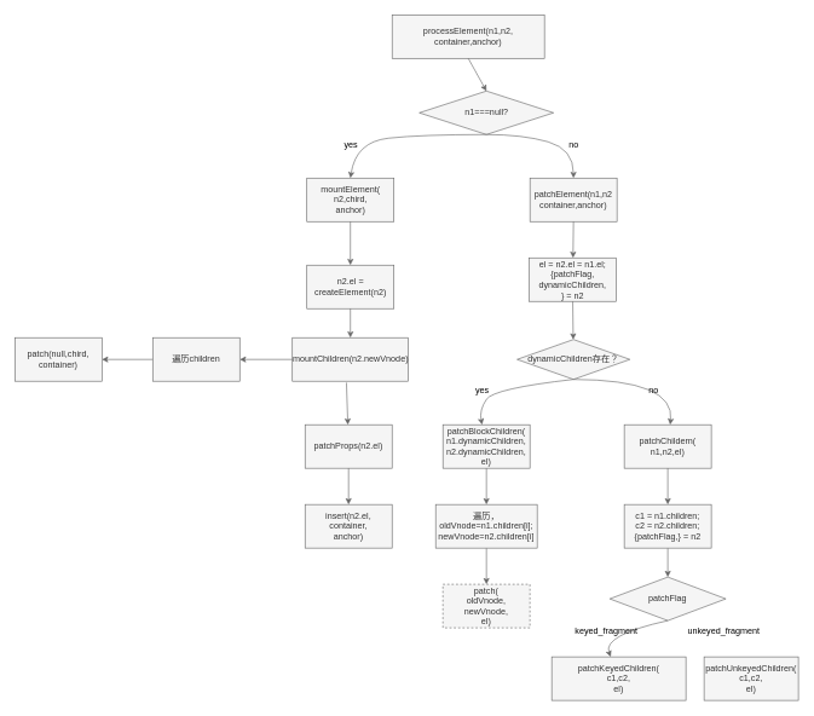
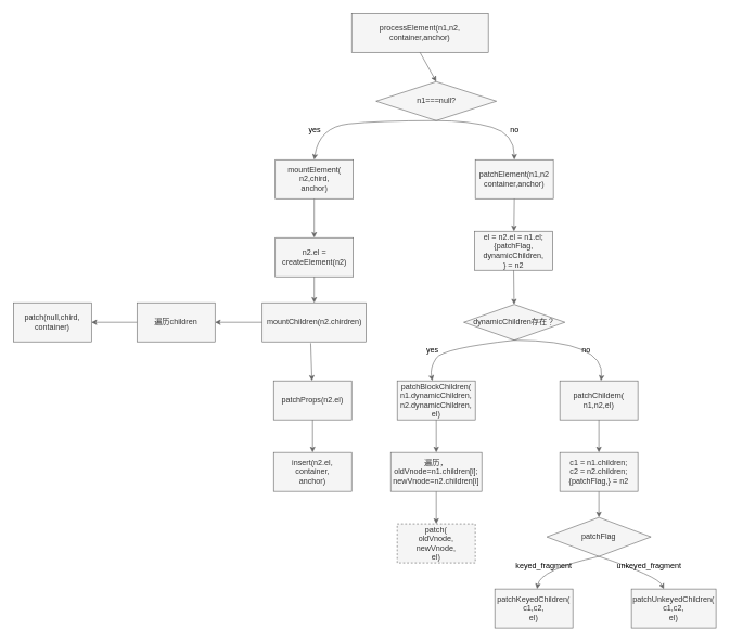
  <mxCell id="0" />
  <mxCell id="1" parent="0" />
  <mxCell id="2" value="processElement(n1,n2,&lt;br&gt;container,anchor)" style="rounded=0;whiteSpace=wrap;html=1;fillColor=#f5f5f5;fontColor=#333333;strokeColor=#666666;" vertex="1" parent="1"><mxGeometry x="540" y="20" width="210" height="60" as="geometry" /></mxCell>
  <mxCell id="3" value="mountElement(&lt;br&gt;n2,chird,&lt;br&gt;anchor)" style="rounded=0;whiteSpace=wrap;html=1;fillColor=#f5f5f5;fontColor=#333333;strokeColor=#666666;" vertex="1" parent="1"><mxGeometry x="422.5" y="245" width="120" height="60" as="geometry" /></mxCell>
  <mxCell id="4" value="n1===null?" style="rhombus;whiteSpace=wrap;html=1;fillColor=#f5f5f5;fontColor=#333333;strokeColor=#666666;" vertex="1" parent="1"><mxGeometry x="577.5" y="125" width="185" height="60" as="geometry" /></mxCell>
  <mxCell id="5" value="" style="endArrow=classic;html=1;exitX=0.5;exitY=1;exitDx=0;exitDy=0;entryX=0.5;entryY=0;entryDx=0;entryDy=0;fillColor=#f5f5f5;strokeColor=#666666;" edge="1" parent="1" source="2" target="4"><mxGeometry width="50" height="50" relative="1" as="geometry"><mxPoint x="620" y="315" as="sourcePoint" /><mxPoint x="670" y="265" as="targetPoint" /></mxGeometry></mxCell>
  <mxCell id="6" value="" style="curved=1;endArrow=classic;html=1;exitX=0.5;exitY=1;exitDx=0;exitDy=0;entryX=0.5;entryY=0;entryDx=0;entryDy=0;fillColor=#f5f5f5;strokeColor=#666666;" edge="1" parent="1" source="4" target="3"><mxGeometry width="50" height="50" relative="1" as="geometry"><mxPoint x="620" y="315" as="sourcePoint" /><mxPoint x="640" y="265" as="targetPoint" /><Array as="points"><mxPoint x="580" y="185" /><mxPoint x="490" y="195" /></Array></mxGeometry></mxCell>
  <mxCell id="7" value="patchElement(n1,n2&lt;br&gt;container,anchor)" style="rounded=0;whiteSpace=wrap;html=1;fillColor=#f5f5f5;fontColor=#333333;strokeColor=#666666;" vertex="1" parent="1"><mxGeometry x="730" y="245" width="120" height="60" as="geometry" /></mxCell>
  <mxCell id="8" value="" style="curved=1;endArrow=classic;html=1;exitX=0.5;exitY=1;exitDx=0;exitDy=0;entryX=0.5;entryY=0;entryDx=0;entryDy=0;fillColor=#f5f5f5;strokeColor=#666666;" edge="1" parent="1" target="7" source="4"><mxGeometry width="50" height="50" relative="1" as="geometry"><mxPoint x="845" y="185" as="sourcePoint" /><mxPoint x="850" y="265" as="targetPoint" /><Array as="points"><mxPoint x="720" y="185" /><mxPoint x="790" y="205" /></Array></mxGeometry></mxCell>
  <mxCell id="9" value="&lt;font color=&quot;#000000&quot;&gt;yes&lt;/font&gt;" style="text;html=1;align=center;verticalAlign=middle;resizable=0;points=[];autosize=1;strokeColor=none;fillColor=none;" vertex="1" parent="1"><mxGeometry x="462.5" y="185" width="40" height="30" as="geometry" /></mxCell>
  <mxCell id="10" value="no" style="text;html=1;align=center;verticalAlign=middle;resizable=0;points=[];autosize=1;strokeColor=none;fillColor=none;fontColor=#000000;" vertex="1" parent="1"><mxGeometry x="770" y="185" width="40" height="30" as="geometry" /></mxCell>
  <mxCell id="11" value="" style="endArrow=classic;html=1;fontColor=#000000;exitX=0.5;exitY=1;exitDx=0;exitDy=0;fillColor=#f5f5f5;strokeColor=#666666;entryX=0.5;entryY=0;entryDx=0;entryDy=0;entryPerimeter=0;" edge="1" parent="1" source="3" target="12"><mxGeometry width="50" height="50" relative="1" as="geometry"><mxPoint x="620" y="285" as="sourcePoint" /><mxPoint x="480" y="355" as="targetPoint" /></mxGeometry></mxCell>
  <mxCell id="12" value="n2.el = createElement(n2)" style="rounded=0;whiteSpace=wrap;html=1;fontColor=#333333;fillColor=#f5f5f5;strokeColor=#666666;" vertex="1" parent="1"><mxGeometry x="422.5" y="365" width="120" height="60" as="geometry" /></mxCell>
  <mxCell id="13" value="" style="endArrow=classic;html=1;fontColor=#000000;exitX=0.5;exitY=1;exitDx=0;exitDy=0;fillColor=#f5f5f5;strokeColor=#666666;" edge="1" parent="1" source="12" target="14"><mxGeometry width="50" height="50" relative="1" as="geometry"><mxPoint x="620" y="385" as="sourcePoint" /><mxPoint x="480" y="485" as="targetPoint" /></mxGeometry></mxCell>
- <mxCell id="14" value="mountChildren(n2.newVnode)" style="rounded=0;whiteSpace=wrap;html=1;fontColor=#333333;fillColor=#f5f5f5;strokeColor=#666666;" vertex="1" parent="1"><mxGeometry x="402.5" y="465" width="160" height="60" as="geometry" /></mxCell>
+ <mxCell id="14" value="mountChildren(n2.chirdren)" style="rounded=0;whiteSpace=wrap;html=1;fontColor=#333333;fillColor=#f5f5f5;strokeColor=#666666;" vertex="1" parent="1"><mxGeometry x="402.5" y="465" width="160" height="60" as="geometry" /></mxCell>
  <mxCell id="15" value="" style="endArrow=classic;html=1;fontColor=#000000;exitX=0.466;exitY=1.033;exitDx=0;exitDy=0;exitPerimeter=0;fillColor=#f5f5f5;strokeColor=#666666;" edge="1" parent="1" source="14" target="17"><mxGeometry width="50" height="50" relative="1" as="geometry"><mxPoint x="620" y="585" as="sourcePoint" /><mxPoint x="480" y="615" as="targetPoint" /></mxGeometry></mxCell>
  <mxCell id="16" style="edgeStyle=none;html=1;fontColor=#000000;exitX=0.5;exitY=1;exitDx=0;exitDy=0;fillColor=#f5f5f5;strokeColor=#666666;" edge="1" parent="1" source="39" target="40"><mxGeometry relative="1" as="geometry"><mxPoint x="920" y="805" as="targetPoint" /><mxPoint x="930" y="835" as="sourcePoint" /></mxGeometry></mxCell>
  <mxCell id="17" value="patchProps(n2.el)" style="rounded=0;whiteSpace=wrap;html=1;fontColor=#333333;fillColor=#f5f5f5;strokeColor=#666666;" vertex="1" parent="1"><mxGeometry x="420" y="585" width="120" height="60" as="geometry" /></mxCell>
  <mxCell id="18" value="" style="endArrow=classic;html=1;fontColor=#000000;exitX=0.5;exitY=1;exitDx=0;exitDy=0;fillColor=#f5f5f5;strokeColor=#666666;" edge="1" parent="1" source="17" target="19"><mxGeometry width="50" height="50" relative="1" as="geometry"><mxPoint x="620" y="385" as="sourcePoint" /><mxPoint x="480" y="705" as="targetPoint" /></mxGeometry></mxCell>
  <mxCell id="19" value="insert(n2.el,&lt;br&gt;container,&lt;br&gt;anchor)" style="rounded=0;whiteSpace=wrap;html=1;fontColor=#333333;fillColor=#f5f5f5;strokeColor=#666666;" vertex="1" parent="1"><mxGeometry x="420" y="695" width="120" height="60" as="geometry" /></mxCell>
  <mxCell id="20" value="" style="endArrow=classic;html=1;fontColor=#000000;exitX=0;exitY=0.5;exitDx=0;exitDy=0;fillColor=#f5f5f5;strokeColor=#666666;" edge="1" parent="1" source="14" target="21"><mxGeometry width="50" height="50" relative="1" as="geometry"><mxPoint x="620" y="465" as="sourcePoint" /><mxPoint x="330" y="495" as="targetPoint" /></mxGeometry></mxCell>
  <mxCell id="21" value="遍历children" style="rounded=0;whiteSpace=wrap;html=1;fontColor=#333333;fillColor=#f5f5f5;strokeColor=#666666;" vertex="1" parent="1"><mxGeometry x="210" y="465" width="120" height="60" as="geometry" /></mxCell>
  <mxCell id="22" value="" style="endArrow=classic;html=1;fontColor=#000000;exitX=0;exitY=0.5;exitDx=0;exitDy=0;fillColor=#f5f5f5;strokeColor=#666666;" edge="1" parent="1" source="21" target="23"><mxGeometry width="50" height="50" relative="1" as="geometry"><mxPoint x="390" y="465" as="sourcePoint" /><mxPoint x="140" y="495" as="targetPoint" /></mxGeometry></mxCell>
  <mxCell id="23" value="patch(null,chird,&lt;br&gt;container)" style="rounded=0;whiteSpace=wrap;html=1;fontColor=#333333;fillColor=#f5f5f5;strokeColor=#666666;" vertex="1" parent="1"><mxGeometry x="20" y="465" width="120" height="60" as="geometry" /></mxCell>
  <mxCell id="24" value="" style="endArrow=classic;html=1;fontColor=#000000;exitX=0.5;exitY=1;exitDx=0;exitDy=0;fillColor=#f5f5f5;strokeColor=#666666;" edge="1" parent="1" source="7" target="25"><mxGeometry width="50" height="50" relative="1" as="geometry"><mxPoint x="570" y="445" as="sourcePoint" /><mxPoint x="790" y="365" as="targetPoint" /></mxGeometry></mxCell>
  <mxCell id="25" value="el = n2.el = n1.el;&lt;br&gt;{patchFlag,&lt;br&gt;dynamicChildren,&lt;br&gt;} = n2" style="rounded=0;whiteSpace=wrap;html=1;fontColor=#333333;fillColor=#f5f5f5;strokeColor=#666666;" vertex="1" parent="1"><mxGeometry x="729" y="355" width="120" height="60" as="geometry" /></mxCell>
  <mxCell id="26" value="" style="endArrow=classic;html=1;fontColor=#000000;exitX=0.5;exitY=1;exitDx=0;exitDy=0;fillColor=#f5f5f5;strokeColor=#666666;" edge="1" parent="1" source="25" target="27"><mxGeometry width="50" height="50" relative="1" as="geometry"><mxPoint x="570" y="415" as="sourcePoint" /><mxPoint x="789" y="475" as="targetPoint" /></mxGeometry></mxCell>
  <mxCell id="27" value="dynamicChildren存在？" style="rhombus;whiteSpace=wrap;html=1;fontColor=#333333;fillColor=#f5f5f5;strokeColor=#666666;" vertex="1" parent="1"><mxGeometry x="712.25" y="467.5" width="155.5" height="55" as="geometry" /></mxCell>
  <mxCell id="28" value="" style="curved=1;endArrow=classic;html=1;fontColor=#000000;exitX=0.5;exitY=1;exitDx=0;exitDy=0;fillColor=#f5f5f5;strokeColor=#666666;" edge="1" parent="1" source="27" target="29"><mxGeometry width="50" height="50" relative="1" as="geometry"><mxPoint x="570" y="605" as="sourcePoint" /><mxPoint x="960" y="605" as="targetPoint" /><Array as="points"><mxPoint x="930" y="523" /></Array></mxGeometry></mxCell>
  <mxCell id="29" value="patchChildern(&lt;br&gt;n1,n2,el)" style="rounded=0;whiteSpace=wrap;html=1;fontColor=#333333;fillColor=#f5f5f5;strokeColor=#666666;" vertex="1" parent="1"><mxGeometry x="860" y="585" width="120" height="60" as="geometry" /></mxCell>
  <mxCell id="30" value="" style="curved=1;endArrow=classic;html=1;fontColor=#000000;exitX=0.5;exitY=1;exitDx=0;exitDy=0;fillColor=#f5f5f5;strokeColor=#666666;" edge="1" parent="1" target="31" source="27"><mxGeometry width="50" height="50" relative="1" as="geometry"><mxPoint x="520" y="532.5" as="sourcePoint" /><mxPoint x="690" y="615" as="targetPoint" /><Array as="points"><mxPoint x="680" y="535" /><mxPoint x="660" y="565" /></Array></mxGeometry></mxCell>
  <mxCell id="31" value="patchBlockChildren(&lt;br&gt;n1.dynamicChildren,&lt;br&gt;n2.dynamicChildren,&lt;br&gt;el)" style="rounded=0;whiteSpace=wrap;html=1;fontColor=#333333;fillColor=#f5f5f5;strokeColor=#666666;" vertex="1" parent="1"><mxGeometry x="610" y="585" width="120" height="60" as="geometry" /></mxCell>
  <mxCell id="32" value="yes" style="text;html=1;align=center;verticalAlign=middle;resizable=0;points=[];autosize=1;strokeColor=none;fillColor=none;fontColor=#000000;" vertex="1" parent="1"><mxGeometry x="644" y="522.5" width="40" height="30" as="geometry" /></mxCell>
  <mxCell id="33" value="no" style="text;html=1;align=center;verticalAlign=middle;resizable=0;points=[];autosize=1;strokeColor=none;fillColor=none;fontColor=#000000;" vertex="1" parent="1"><mxGeometry x="880" y="522.5" width="40" height="30" as="geometry" /></mxCell>
  <mxCell id="34" value="" style="endArrow=classic;html=1;fontColor=#000000;exitX=0.5;exitY=1;exitDx=0;exitDy=0;fillColor=#f5f5f5;strokeColor=#666666;entryX=0.5;entryY=0;entryDx=0;entryDy=0;" edge="1" parent="1" source="31" target="36"><mxGeometry width="50" height="50" relative="1" as="geometry"><mxPoint x="570" y="875" as="sourcePoint" /><mxPoint x="670" y="715" as="targetPoint" /></mxGeometry></mxCell>
  <mxCell id="35" value="" style="edgeStyle=none;html=1;fontColor=#000000;fillColor=#f5f5f5;strokeColor=#666666;" edge="1" parent="1" source="36" target="37"><mxGeometry relative="1" as="geometry" /></mxCell>
  <mxCell id="36" value="遍历，&lt;br&gt;oldVnode=n1.children[i];&lt;br&gt;newVnode=n2.children[i]" style="rounded=0;whiteSpace=wrap;html=1;fontColor=#333333;fillColor=#f5f5f5;strokeColor=#666666;" vertex="1" parent="1"><mxGeometry x="600" y="695" width="140" height="60" as="geometry" /></mxCell>
  <mxCell id="37" value="patch(&lt;br&gt;oldVnode,&lt;br&gt;newVnode,&lt;br&gt;el)" style="rounded=0;whiteSpace=wrap;html=1;fontColor=#333333;fillColor=#f5f5f5;strokeColor=#666666;dashed=1;" vertex="1" parent="1"><mxGeometry x="610" y="805" width="120" height="60" as="geometry" /></mxCell>
  <mxCell id="38" value="" style="endArrow=classic;html=1;fontColor=#000000;exitX=0.5;exitY=1;exitDx=0;exitDy=0;fillColor=#f5f5f5;strokeColor=#666666;entryX=0.5;entryY=0;entryDx=0;entryDy=0;" edge="1" parent="1" source="29" target="39"><mxGeometry width="50" height="50" relative="1" as="geometry"><mxPoint x="570" y="635" as="sourcePoint" /><mxPoint x="920" y="715" as="targetPoint" /></mxGeometry></mxCell>
  <mxCell id="39" value="c1 = n1.children;&lt;br&gt;c2 = n2.children;&lt;br&gt;{patchFlag,} = n2" style="rounded=0;whiteSpace=wrap;html=1;fontColor=#333333;fillColor=#f5f5f5;strokeColor=#666666;" vertex="1" parent="1"><mxGeometry x="860" y="695" width="120" height="60" as="geometry" /></mxCell>
  <mxCell id="40" value="patchFlag" style="rhombus;whiteSpace=wrap;html=1;fontColor=#333333;fillColor=#f5f5f5;strokeColor=#666666;" vertex="1" parent="1"><mxGeometry x="840" y="795" width="160" height="60" as="geometry" /></mxCell>
  <mxCell id="41" value="" style="curved=1;endArrow=classic;html=1;fontColor=#000000;exitX=0.5;exitY=1;exitDx=0;exitDy=0;fillColor=#f5f5f5;strokeColor=#666666;" edge="1" parent="1" source="40" target="42"><mxGeometry width="50" height="50" relative="1" as="geometry"><mxPoint x="920" y="965" as="sourcePoint" /><mxPoint x="830" y="935" as="targetPoint" /><Array as="points"><mxPoint x="830" y="875" /></Array></mxGeometry></mxCell>
- <mxCell id="42" value="patchKeyedChildren(&lt;br&gt;c1,c2,&lt;br&gt;el)" style="rounded=0;whiteSpace=wrap;html=1;fontColor=#333333;fillColor=#f5f5f5;strokeColor=#666666;" vertex="1" parent="1"><mxGeometry x="760" y="905" width="185" height="60" as="geometry" /></mxCell>
+ <mxCell id="42" value="patchKeyedChildren(&lt;br&gt;c1,c2,&lt;br&gt;el)" style="rounded=0;whiteSpace=wrap;html=1;fontColor=#333333;fillColor=#f5f5f5;strokeColor=#666666;" vertex="1" parent="1"><mxGeometry x="760" y="905" width="120" height="60" as="geometry" /></mxCell>
+ <mxCell id="43" value="" style="curved=1;endArrow=classic;html=1;fontColor=#000000;exitX=0.5;exitY=1;exitDx=0;exitDy=0;fillColor=#f5f5f5;strokeColor=#666666;" edge="1" parent="1" target="44" source="40"><mxGeometry width="50" height="50" relative="1" as="geometry"><mxPoint x="1100" y="865" as="sourcePoint" /><mxPoint x="1010" y="945" as="targetPoint" /><Array as="points"><mxPoint x="1010" y="885" /></Array></mxGeometry></mxCell>
  <mxCell id="44" value="patchUnkeyedChildren(&lt;br&gt;c1,c2,&lt;br&gt;el)" style="rounded=0;whiteSpace=wrap;html=1;fontColor=#333333;fillColor=#f5f5f5;strokeColor=#666666;" vertex="1" parent="1"><mxGeometry x="970" y="905" width="130" height="60" as="geometry" /></mxCell>
  <mxCell id="45" value="keyed_fragment" style="text;html=1;align=center;verticalAlign=middle;resizable=0;points=[];autosize=1;strokeColor=none;fillColor=none;fontColor=#000000;" vertex="1" parent="1"><mxGeometry x="780" y="855" width="110" height="30" as="geometry" /></mxCell>
  <mxCell id="46" value="unkeyed_fragment" style="text;html=1;align=center;verticalAlign=middle;resizable=0;points=[];autosize=1;strokeColor=none;fillColor=none;fontColor=#000000;" vertex="1" parent="1"><mxGeometry x="937" y="855" width="120" height="30" as="geometry" /></mxCell>
